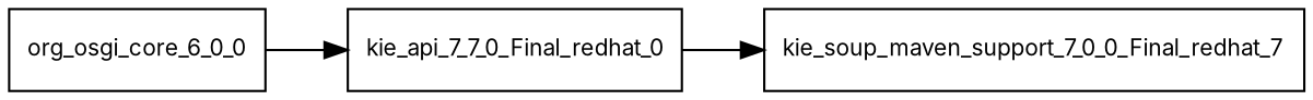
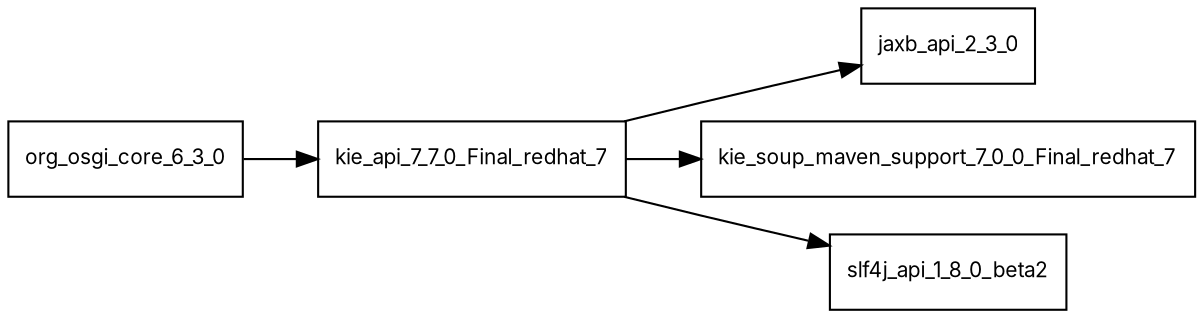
  digraph {
    fontname=Inter
    rankdir=LR
    node [fontname=Inter fontsize=10.0 shape=box]
    edge [fontname=Inter]
-   kie_api_7_7_0_Final_redhat_7 [label=kie_api_7_7_0_Final_redhat_0]
+   kie_api_7_7_0_Final_redhat_7
+   jaxb_api_2_3_0
    n3 [label=kie_soup_maven_support_7_0_0_Final_redhat_7]
-   org_osgi_core_6_0_0
+   slf4j_api_1_8_0_beta2
+   org_osgi_core_6_0_0 [label=org_osgi_core_6_3_0]
+   kie_api_7_7_0_Final_redhat_7 -> jaxb_api_2_3_0
    kie_api_7_7_0_Final_redhat_7 -> n3
+   kie_api_7_7_0_Final_redhat_7 -> slf4j_api_1_8_0_beta2
    org_osgi_core_6_0_0 -> kie_api_7_7_0_Final_redhat_7
  }
